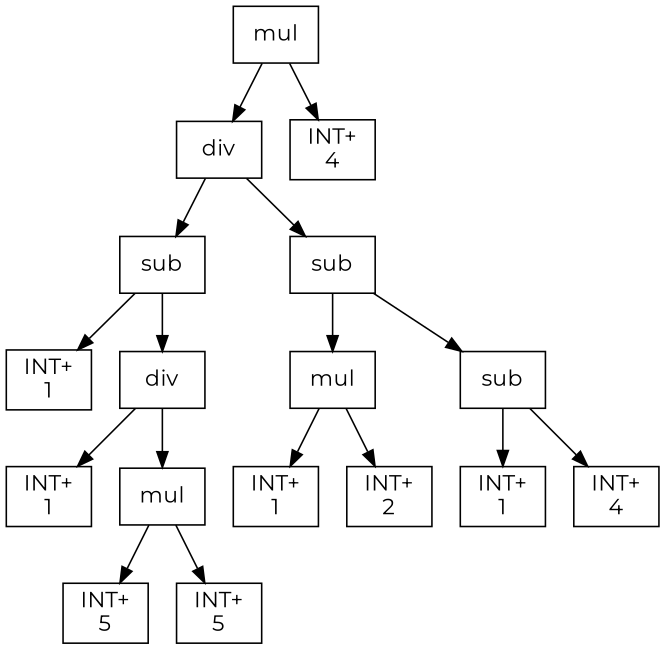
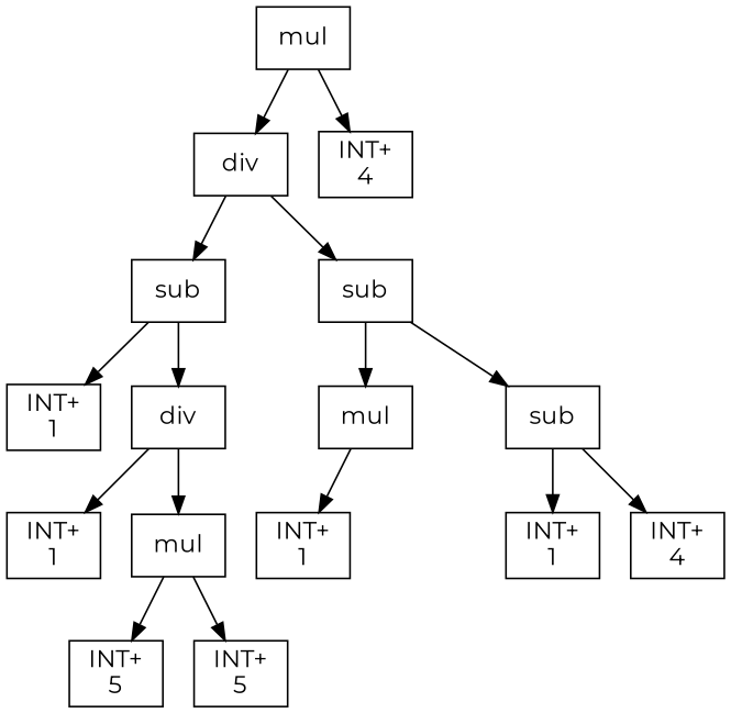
  digraph {
    fontname=Montserrat
    node [shape=box fontname=Montserrat]
    edge [fontname=Montserrat]
    n1 [label=mul]
    n2 [label=div]
    n3 [label="INT+\n4"]
    n4 [label=sub]
    n5 [label=sub]
    n6 [label="INT+\n1"]
    n7 [label=div]
    n8 [label="INT+\n1"]
    n9 [label=mul]
    n10 [label="INT+\n5"]
    n11 [label="INT+\n5"]
    n12 [label=mul]
    n13 [label=sub]
    n14 [label="INT+\n1"]
-   n15 [label="INT+\n2"]
    n16 [label="INT+\n1"]
    n17 [label="INT+\n4"]
    n1 -> n2
    n1 -> n3
    n2 -> n4
    n2 -> n5
    n4 -> n6
    n4 -> n7
    n5 -> n12
    n5 -> n13
    n7 -> n8
    n7 -> n9
    n9 -> n10
    n9 -> n11
    n12 -> n14
-   n12 -> n15
    n13 -> n16
    n13 -> n17
  }
